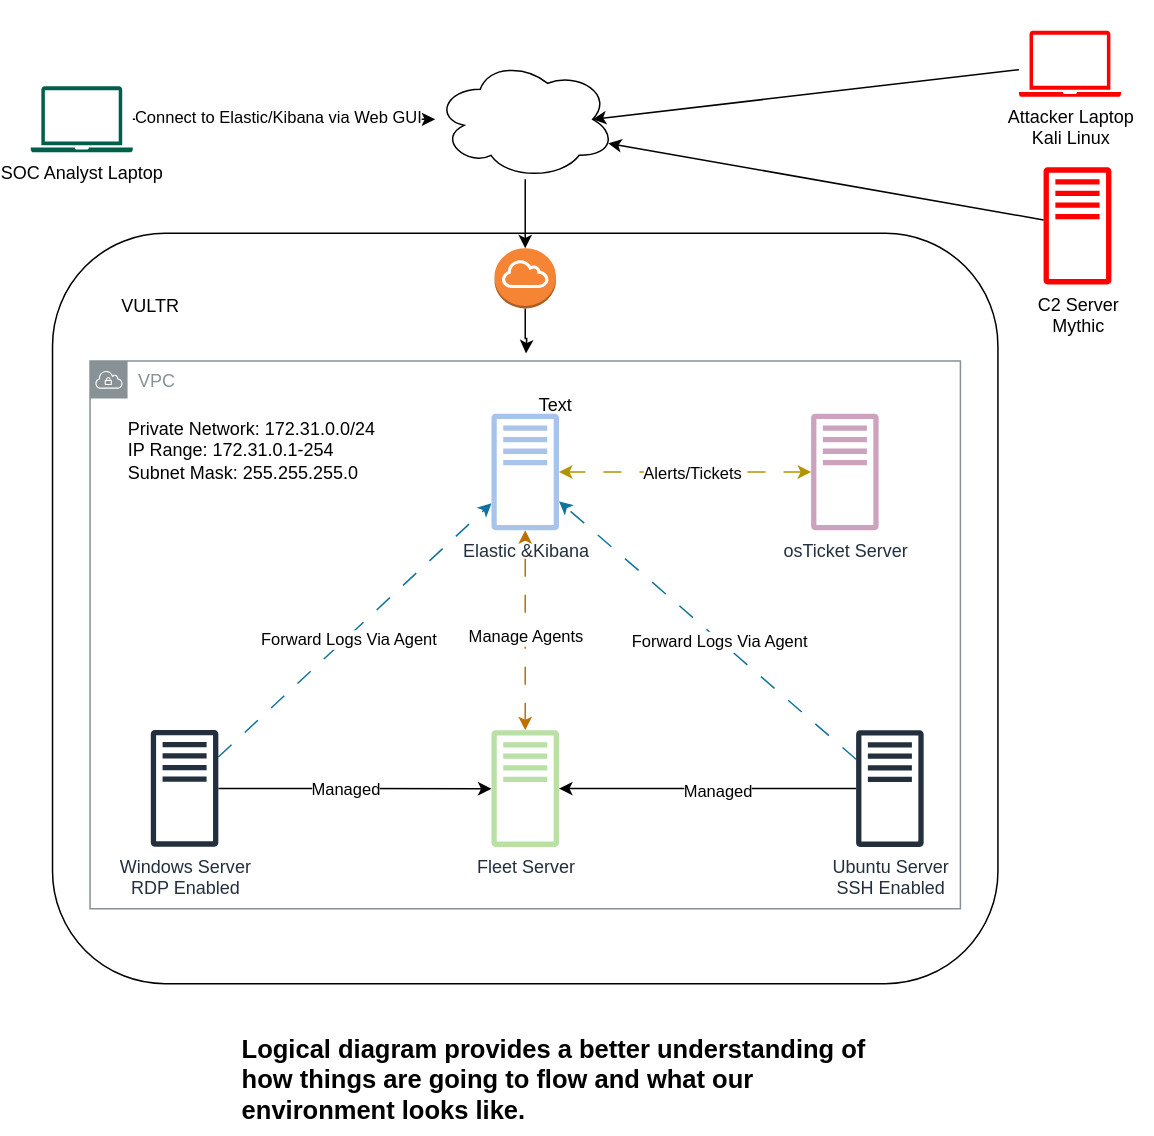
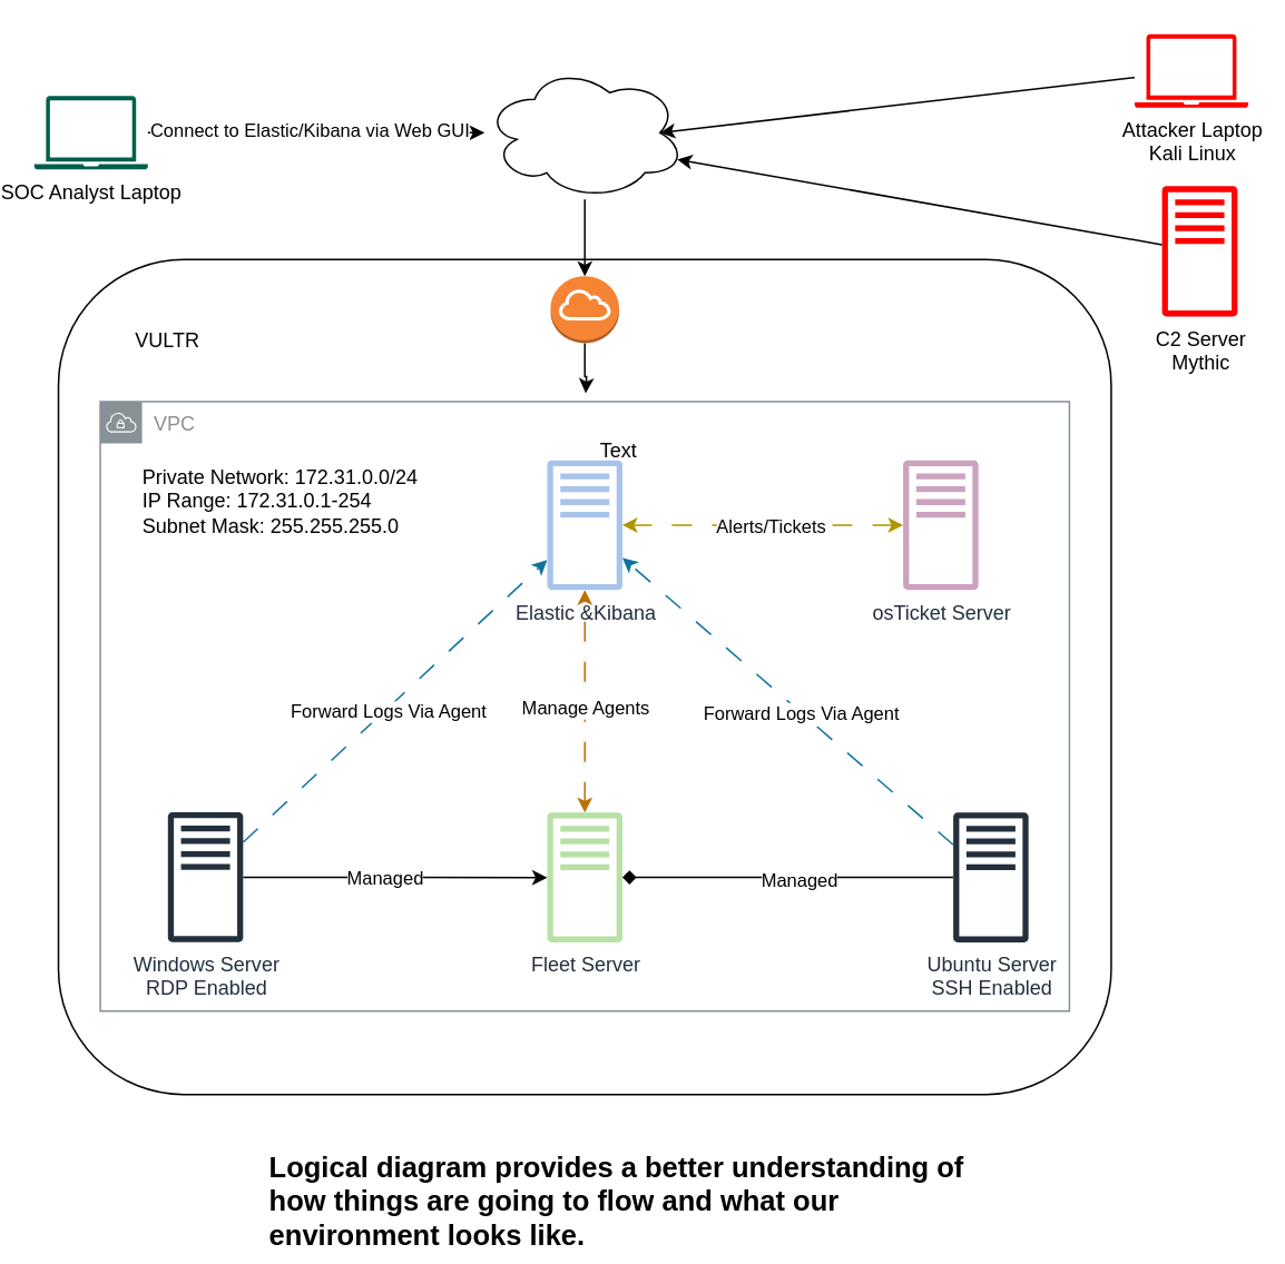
  <mxCell id="0" />
  <mxCell id="1" parent="0" />
  <mxCell id="2" value="" style="rounded=1;whiteSpace=wrap;html=1;" vertex="1" parent="1"><mxGeometry x="34.5" y="155" width="630" height="500" as="geometry" /></mxCell>
  <mxCell id="3" value="VPC" style="sketch=0;outlineConnect=0;gradientColor=none;html=1;whiteSpace=wrap;fontSize=12;fontStyle=0;shape=mxgraph.aws4.group;grIcon=mxgraph.aws4.group_vpc;strokeColor=#879196;fillColor=none;verticalAlign=top;align=left;spacingLeft=30;fontColor=#879196;dashed=0;" vertex="1" parent="1"><mxGeometry x="59.5" y="240" width="580" height="365" as="geometry" /></mxCell>
  <mxCell id="4" style="edgeStyle=orthogonalEdgeStyle;rounded=0;orthogonalLoop=1;jettySize=auto;html=1;startArrow=classic;startFill=1;fillColor=#f0a30a;strokeColor=#BD7000;dashed=1;dashPattern=12 12;" edge="1" parent="1" source="6" target="15"><mxGeometry relative="1" as="geometry" /></mxCell>
  <mxCell id="5" value="Manage Agents" style="edgeLabel;html=1;align=center;verticalAlign=middle;resizable=0;points=[];" vertex="1" connectable="0" parent="4"><mxGeometry x="-0.052" y="1" relative="1" as="geometry"><mxPoint x="1" as="offset" /></mxGeometry></mxCell>
  <mxCell id="6" value="Fleet Server" style="sketch=0;outlineConnect=0;fontColor=#232F3E;gradientColor=none;fillColor=#B9E0A5;strokeColor=none;dashed=0;verticalLabelPosition=bottom;verticalAlign=top;align=center;html=1;fontSize=12;fontStyle=0;aspect=fixed;pointerEvents=1;shape=mxgraph.aws4.traditional_server;" vertex="1" parent="1"><mxGeometry x="327" y="486" width="45" height="78" as="geometry" /></mxCell>
  <mxCell id="7" style="edgeStyle=orthogonalEdgeStyle;rounded=0;orthogonalLoop=1;jettySize=auto;html=1;startArrow=classic;startFill=1;fillColor=#e3c800;strokeColor=#B09500;dashed=1;dashPattern=12 12;" edge="1" parent="1" source="9" target="15"><mxGeometry relative="1" as="geometry" /></mxCell>
  <mxCell id="8" value="Alerts/Tickets" style="edgeLabel;html=1;align=center;verticalAlign=middle;resizable=0;points=[];" vertex="1" connectable="0" parent="7"><mxGeometry x="-0.048" relative="1" as="geometry"><mxPoint as="offset" /></mxGeometry></mxCell>
  <mxCell id="9" value="osTicket Server" style="sketch=0;outlineConnect=0;fontColor=#232F3E;gradientColor=none;fillColor=#CDA2BE;strokeColor=none;dashed=0;verticalLabelPosition=bottom;verticalAlign=top;align=center;html=1;fontSize=12;fontStyle=0;aspect=fixed;pointerEvents=1;shape=mxgraph.aws4.traditional_server;" vertex="1" parent="1"><mxGeometry x="540" y="275" width="45" height="78" as="geometry" /></mxCell>
  <mxCell id="10" style="edgeStyle=orthogonalEdgeStyle;rounded=0;orthogonalLoop=1;jettySize=auto;html=1;" edge="1" parent="1" source="14" target="6"><mxGeometry relative="1" as="geometry" /></mxCell>
  <mxCell id="11" value="Managed" style="edgeLabel;html=1;align=center;verticalAlign=middle;resizable=0;points=[];" vertex="1" connectable="0" parent="10"><mxGeometry x="-0.079" y="-1" relative="1" as="geometry"><mxPoint as="offset" /></mxGeometry></mxCell>
  <mxCell id="12" style="rounded=0;orthogonalLoop=1;jettySize=auto;html=1;fillColor=#b1ddf0;strokeColor=#10739e;dashed=1;dashPattern=12 12;" edge="1" parent="1" source="14" target="15"><mxGeometry relative="1" as="geometry" /></mxCell>
  <mxCell id="13" value="Forward Logs Via Agent" style="edgeLabel;html=1;align=center;verticalAlign=middle;resizable=0;points=[];" vertex="1" connectable="0" parent="12"><mxGeometry x="-0.061" y="-1" relative="1" as="geometry"><mxPoint as="offset" /></mxGeometry></mxCell>
  <mxCell id="14" value="&lt;div&gt;Windows Server&lt;/div&gt;&lt;div&gt;RDP Enabled&lt;/div&gt;&lt;div&gt;&lt;br/&gt;&lt;/div&gt;" style="sketch=0;outlineConnect=0;fontColor=#232F3E;gradientColor=none;fillColor=#232F3D;strokeColor=none;dashed=0;verticalLabelPosition=bottom;verticalAlign=top;align=center;html=1;fontSize=12;fontStyle=0;aspect=fixed;pointerEvents=1;shape=mxgraph.aws4.traditional_server;" vertex="1" parent="1"><mxGeometry x="100" y="485.84" width="45" height="78" as="geometry" /></mxCell>
  <mxCell id="15" value="Elastic &amp;amp;Kibana" style="sketch=0;outlineConnect=0;fontColor=#232F3E;gradientColor=none;fillColor=#A9C4EB;strokeColor=none;dashed=0;verticalLabelPosition=bottom;verticalAlign=top;align=center;html=1;fontSize=12;fontStyle=0;aspect=fixed;pointerEvents=1;shape=mxgraph.aws4.traditional_server;" vertex="1" parent="1"><mxGeometry x="327" y="275" width="45" height="78" as="geometry" /></mxCell>
- <mxCell id="16" style="edgeStyle=orthogonalEdgeStyle;rounded=0;orthogonalLoop=1;jettySize=auto;html=1;" edge="1" parent="1" source="20" target="6"><mxGeometry relative="1" as="geometry" /></mxCell>
+ <mxCell id="16" style="edgeStyle=orthogonalEdgeStyle;rounded=0;orthogonalLoop=1;jettySize=auto;html=1;endArrow=diamond;" edge="1" parent="1" source="20" target="6"><mxGeometry relative="1" as="geometry" /></mxCell>
  <mxCell id="17" value="Managed" style="edgeLabel;html=1;align=center;verticalAlign=middle;resizable=0;points=[];" vertex="1" connectable="0" parent="16"><mxGeometry x="-0.059" y="1" relative="1" as="geometry"><mxPoint as="offset" /></mxGeometry></mxCell>
  <mxCell id="18" style="rounded=0;orthogonalLoop=1;jettySize=auto;html=1;fillColor=#b1ddf0;strokeColor=#10739e;dashed=1;dashPattern=12 12;" edge="1" parent="1" source="20" target="15"><mxGeometry relative="1" as="geometry" /></mxCell>
  <mxCell id="19" value="Forward Logs Via Agent" style="edgeLabel;html=1;align=center;verticalAlign=middle;resizable=0;points=[];" vertex="1" connectable="0" parent="18"><mxGeometry x="-0.078" relative="1" as="geometry"><mxPoint as="offset" /></mxGeometry></mxCell>
  <mxCell id="20" value="&lt;div&gt;Ubuntu Server&lt;/div&gt;&lt;div&gt;SSH Enabled&lt;br&gt;&lt;/div&gt;" style="sketch=0;outlineConnect=0;fontColor=#232F3E;gradientColor=none;fillColor=#232F3D;strokeColor=none;dashed=0;verticalLabelPosition=bottom;verticalAlign=top;align=center;html=1;fontSize=12;fontStyle=0;aspect=fixed;pointerEvents=1;shape=mxgraph.aws4.traditional_server;" vertex="1" parent="1"><mxGeometry x="570" y="486" width="45" height="78" as="geometry" /></mxCell>
  <mxCell id="21" value="&lt;div&gt;&lt;font color=&quot;#000000&quot;&gt;C2 Server&lt;/font&gt;&lt;/div&gt;&lt;div&gt;&lt;font color=&quot;#000000&quot;&gt;Mythic&lt;/font&gt;&lt;/div&gt;" style="sketch=0;outlineConnect=0;fillColor=#FF0000;strokeColor=#6F0000;dashed=0;verticalLabelPosition=bottom;verticalAlign=top;align=center;html=1;fontSize=12;fontStyle=0;aspect=fixed;pointerEvents=1;shape=mxgraph.aws4.traditional_server;fontColor=#ffffff;fillStyle=auto;" vertex="1" parent="1"><mxGeometry x="690" y="111" width="55" height="78" as="geometry" /></mxCell>
  <mxCell id="22" value="" style="edgeStyle=orthogonalEdgeStyle;rounded=0;orthogonalLoop=1;jettySize=auto;html=1;" edge="1" parent="1" source="23" target="25"><mxGeometry relative="1" as="geometry" /></mxCell>
  <mxCell id="23" value="" style="ellipse;shape=cloud;whiteSpace=wrap;html=1;" vertex="1" parent="1"><mxGeometry x="289.5" y="39" width="120" height="80" as="geometry" /></mxCell>
  <mxCell id="24" value="" style="edgeStyle=orthogonalEdgeStyle;rounded=0;orthogonalLoop=1;jettySize=auto;html=1;" edge="1" parent="1" source="25"><mxGeometry relative="1" as="geometry"><mxPoint x="350" y="235" as="targetPoint" /></mxGeometry></mxCell>
  <mxCell id="25" value="" style="outlineConnect=0;dashed=0;verticalLabelPosition=bottom;verticalAlign=top;align=center;html=1;shape=mxgraph.aws3.internet_gateway;fillColor=#F58534;gradientColor=none;" vertex="1" parent="1"><mxGeometry x="329" y="165" width="41" height="40" as="geometry" /></mxCell>
  <mxCell id="26" style="edgeStyle=orthogonalEdgeStyle;rounded=0;orthogonalLoop=1;jettySize=auto;html=1;" edge="1" parent="1" source="28" target="23"><mxGeometry relative="1" as="geometry" /></mxCell>
  <mxCell id="27" value="Connect to Elastic/Kibana via Web GUI" style="edgeLabel;html=1;align=center;verticalAlign=middle;resizable=0;points=[];" vertex="1" connectable="0" parent="26"><mxGeometry x="0.109" y="2" relative="1" as="geometry"><mxPoint x="-16" as="offset" /></mxGeometry></mxCell>
  <mxCell id="28" value="SOC Analyst Laptop" style="sketch=0;pointerEvents=1;shadow=0;dashed=0;html=1;strokeColor=none;fillColor=#005F4B;labelPosition=center;verticalLabelPosition=bottom;verticalAlign=top;align=center;outlineConnect=0;shape=mxgraph.veeam2.laptop;" vertex="1" parent="1"><mxGeometry x="20" y="57" width="68" height="44" as="geometry" /></mxCell>
  <mxCell id="29" value="&lt;div&gt;Attacker Laptop&lt;/div&gt;&lt;div&gt;Kali Linux&lt;br&gt;&lt;/div&gt;" style="sketch=0;pointerEvents=1;shadow=0;dashed=0;html=1;strokeColor=none;fillColor=#FF0000;labelPosition=center;verticalLabelPosition=bottom;verticalAlign=top;align=center;outlineConnect=0;shape=mxgraph.veeam2.laptop;" vertex="1" parent="1"><mxGeometry x="678.5" y="20" width="68" height="44" as="geometry" /></mxCell>
  <mxCell id="30" value="VULTR" style="text;html=1;align=center;verticalAlign=middle;whiteSpace=wrap;rounded=0;" vertex="1" parent="1"><mxGeometry x="70" y="189" width="60" height="30" as="geometry" /></mxCell>
  <mxCell id="31" value="&lt;div align=&quot;left&quot;&gt;Private Network: 172.31.0.0/24&lt;/div&gt;&lt;div align=&quot;left&quot;&gt;IP Range: 172.31.0.1-254&lt;/div&gt;&lt;div align=&quot;left&quot;&gt;Subnet Mask: 255.255.255.0&lt;br&gt;&lt;/div&gt;" style="text;html=1;align=center;verticalAlign=middle;whiteSpace=wrap;rounded=0;" vertex="1" parent="1"><mxGeometry x="70" y="285" width="195" height="30" as="geometry" /></mxCell>
  <mxCell id="32" value="Text" style="text;html=1;align=center;verticalAlign=middle;whiteSpace=wrap;rounded=0;" vertex="1" parent="1"><mxGeometry x="340" y="255" width="60" height="30" as="geometry" /></mxCell>
  <mxCell id="33" style="rounded=0;orthogonalLoop=1;jettySize=auto;html=1;entryX=0.875;entryY=0.5;entryDx=0;entryDy=0;entryPerimeter=0;" edge="1" parent="1" source="29" target="23"><mxGeometry relative="1" as="geometry" /></mxCell>
  <mxCell id="34" style="rounded=0;orthogonalLoop=1;jettySize=auto;html=1;entryX=0.96;entryY=0.7;entryDx=0;entryDy=0;entryPerimeter=0;" edge="1" parent="1" source="21" target="23"><mxGeometry relative="1" as="geometry" /></mxCell>
  <mxCell id="35" value="&lt;div align=&quot;left&quot;&gt;&lt;b&gt;&lt;font style=&quot;font-size: 17px;&quot;&gt;Logical diagram provides a better understanding of how things are going to flow and what our environment looks like.&lt;/font&gt;&lt;/b&gt;&lt;br&gt;&lt;/div&gt;" style="text;html=1;align=center;verticalAlign=middle;whiteSpace=wrap;rounded=0;" vertex="1" parent="1"><mxGeometry x="160" y="705" width="430" height="30" as="geometry" /></mxCell>
